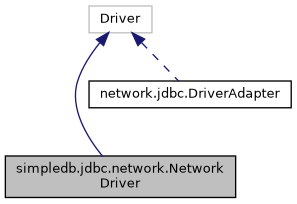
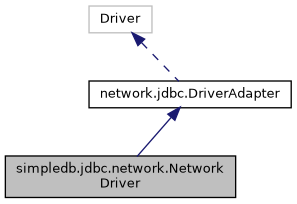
  digraph {
    node [color=black fillcolor=white fontname=Helvetica fontsize=10 shape=record style=filled]
    edge [color=midnightblue dir=back fontname=Helvetica fontsize=10 labelfontname=Helvetica labelfontsize=10]
    n1 [fillcolor=grey75 fontcolor=black height=0.2 label="simpledb.jdbc.network.Network\lDriver" width=0.4]
    n2 [height=0.2 label="network.jdbc.DriverAdapter" width=0.4]
    n3 [color=grey75 height=0.2 label=Driver width=0.4]
-   n3 -> n1 [style=solid]
+   n2 -> n1 [style=solid]
    n3 -> n2 [style=dashed]
  }
